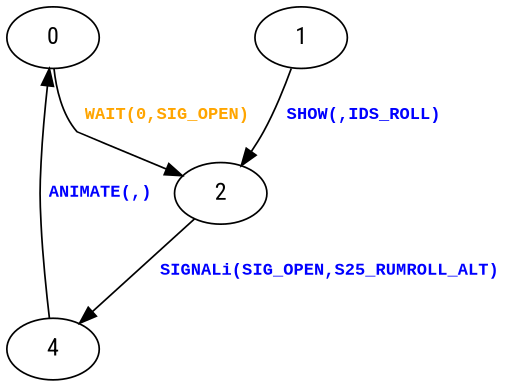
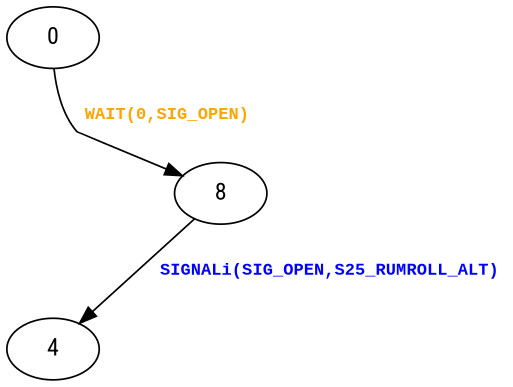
  digraph {
    fontname="Roboto Condensed"
    node [fontname="Roboto Condensed" shape=oval]
    edge [fontcolor=blue fontname="Roboto Condensed"]
    0
-   2
-   1
+   2 [label=8]
    n4 [label=4]
    0 -> 2 [fontcolor=orange label=< <table border="0"><tr><td><font face="Courier New" point-size="10"><b>WAIT(0,SIG_OPEN)<br align="left"/></b></font></td></tr> </table>>]
    2 -> n4 [label=< <table border="0"><tr><td><font face="Courier New" point-size="10"><b>SIGNALi(SIG_OPEN,S25_RUMROLL_ALT)<br align="left"/></b></font></td></tr> </table>>]
-   1 -> 2 [label=< <table border="0"><tr><td><font face="Courier New" point-size="10"><b>SHOW(,IDS_ROLL)<br align="left"/></b></font></td></tr> </table>>]
-   n4 -> 0 [label=< <table border="0"><tr><td><font face="Courier New" point-size="10"><b>ANIMATE(,)<br align="left"/></b></font></td></tr> </table>>]
  }
